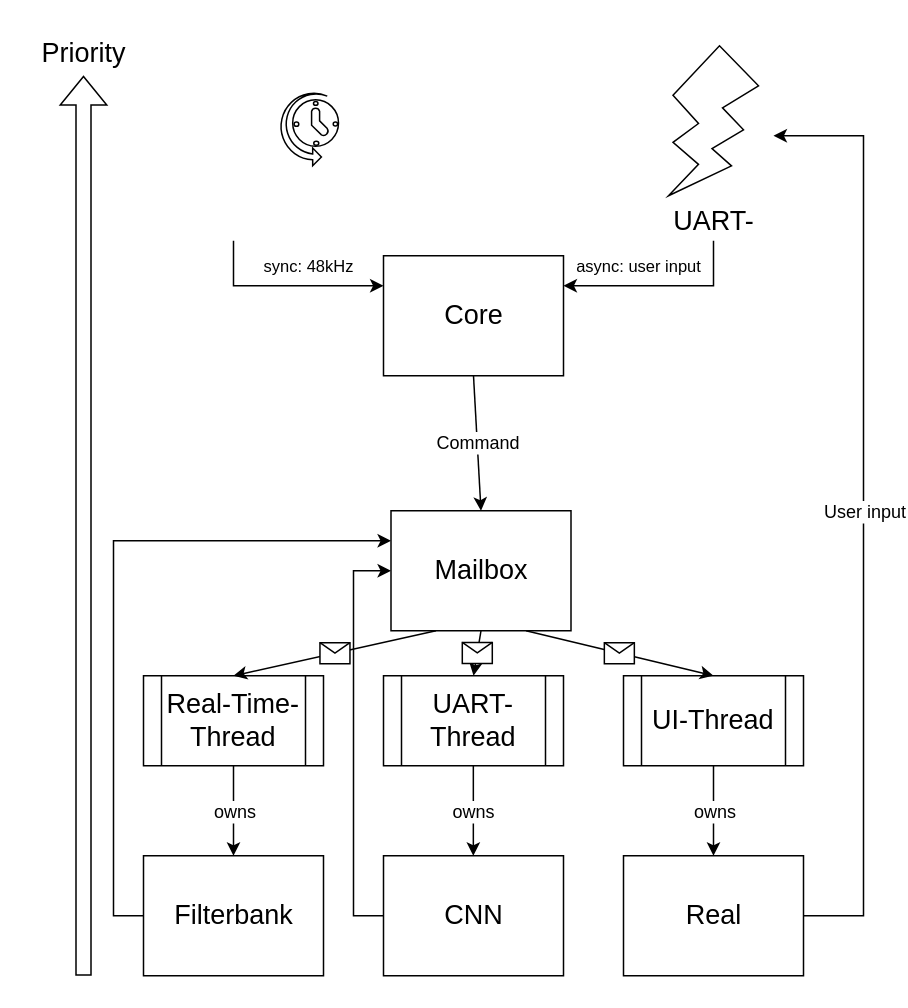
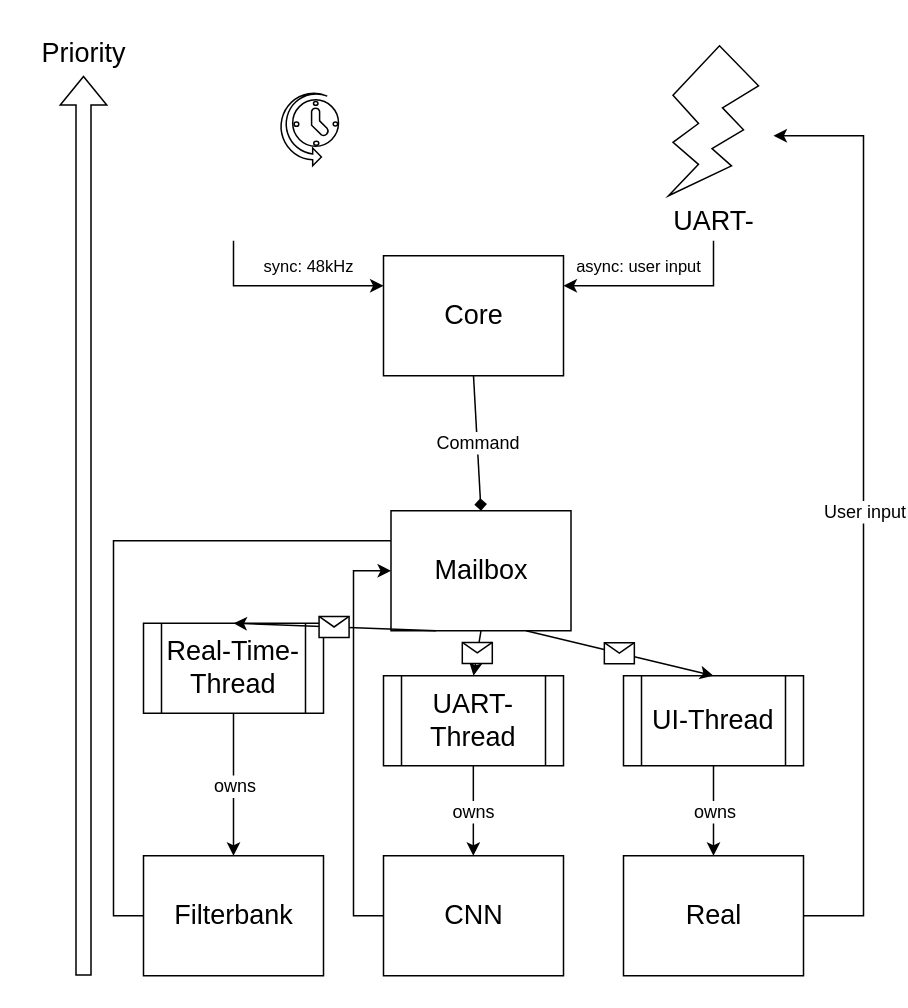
  <mxCell id="0" />
  <mxCell id="1" parent="0" />
  <mxCell id="2" value="&lt;font style=&quot;font-size: 18px&quot;&gt;Core&lt;/font&gt;" style="html=1;" vertex="1" parent="1"><mxGeometry x="255" y="170" width="120" height="80" as="geometry" /></mxCell>
  <mxCell id="3" value="&lt;font style=&quot;font-size: 18px&quot;&gt;Real&lt;/font&gt;" style="html=1;" vertex="1" parent="1"><mxGeometry x="415" y="570" width="120" height="80" as="geometry" /></mxCell>
  <mxCell id="4" value="&lt;font style=&quot;font-size: 18px&quot;&gt;Mailbox&lt;/font&gt;" style="html=1;" vertex="1" parent="1"><mxGeometry x="260" y="340" width="120" height="80" as="geometry" /></mxCell>
  <mxCell id="5" style="edgeStyle=orthogonalEdgeStyle;rounded=0;orthogonalLoop=1;jettySize=auto;html=1;exitX=0;exitY=0.5;exitDx=0;exitDy=0;entryX=0;entryY=0.5;entryDx=0;entryDy=0;fontSize=12;fontColor=none;" edge="1" parent="1" source="6" target="4"><mxGeometry relative="1" as="geometry" /></mxCell>
  <mxCell id="6" value="&lt;font style=&quot;font-size: 18px&quot;&gt;CNN&lt;/font&gt;" style="html=1;" vertex="1" parent="1"><mxGeometry x="255" y="570" width="120" height="80" as="geometry" /></mxCell>
- <mxCell id="7" value="Real-Time-Thread" style="shape=process;whiteSpace=wrap;html=1;backgroundOutline=1;fontSize=18;" vertex="1" parent="1"><mxGeometry x="95" y="450" width="120" height="60" as="geometry" /></mxCell>
+ <mxCell id="7" value="Real-Time-Thread" style="shape=process;whiteSpace=wrap;html=1;backgroundOutline=1;fontSize=18;" vertex="1" parent="1"><mxGeometry x="95" y="415" width="120" height="60" as="geometry" /></mxCell>
  <mxCell id="8" value="UART-Thread" style="shape=process;whiteSpace=wrap;html=1;backgroundOutline=1;fontSize=18;" vertex="1" parent="1"><mxGeometry x="255" y="450" width="120" height="60" as="geometry" /></mxCell>
  <mxCell id="9" value="UI-Thread" style="shape=process;whiteSpace=wrap;html=1;backgroundOutline=1;fontSize=18;" vertex="1" parent="1"><mxGeometry x="415" y="450" width="120" height="60" as="geometry" /></mxCell>
  <mxCell id="10" value="UART-" style="verticalLabelPosition=bottom;verticalAlign=top;html=1;shape=mxgraph.basic.flash;fontSize=18;" vertex="1" parent="1"><mxGeometry x="445" y="30" width="60" height="100" as="geometry" /></mxCell>
  <mxCell id="11" value="" style="endArrow=classic;html=1;rounded=0;fontSize=18;fontColor=none;" edge="1" parent="1"><mxGeometry width="50" height="50" relative="1" as="geometry"><mxPoint x="155" y="160" as="sourcePoint" /><mxPoint x="255" y="190" as="targetPoint" /><Array as="points"><mxPoint x="155" y="190" /></Array></mxGeometry></mxCell>
  <mxCell id="12" value="&lt;font style=&quot;font-size: 11px&quot;&gt;sync: 48kHz&lt;/font&gt;" style="text;html=1;align=center;verticalAlign=middle;resizable=0;points=[];autosize=1;strokeColor=none;fillColor=none;fontSize=18;fontColor=none;" vertex="1" parent="1"><mxGeometry x="165" y="160" width="80" height="30" as="geometry" /></mxCell>
  <mxCell id="13" value="&lt;font style=&quot;font-size: 11px&quot;&gt;async: user input&lt;/font&gt;" style="text;html=1;align=center;verticalAlign=middle;resizable=0;points=[];autosize=1;strokeColor=none;fillColor=none;fontSize=18;fontColor=none;" vertex="1" parent="1"><mxGeometry x="375" y="160" width="100" height="30" as="geometry" /></mxCell>
- <mxCell id="14" style="edgeStyle=orthogonalEdgeStyle;rounded=0;orthogonalLoop=1;jettySize=auto;html=1;exitX=0;exitY=0.5;exitDx=0;exitDy=0;entryX=0;entryY=0.25;entryDx=0;entryDy=0;fontSize=12;fontColor=none;" edge="1" parent="1" source="15" target="4"><mxGeometry relative="1" as="geometry" /></mxCell>
+ <mxCell id="14" style="edgeStyle=orthogonalEdgeStyle;rounded=0;orthogonalLoop=1;jettySize=auto;html=1;exitX=0;exitY=0.5;exitDx=0;exitDy=0;entryX=0;entryY=0.25;entryDx=0;entryDy=0;fontSize=12;fontColor=none;endArrow=none;" edge="1" parent="1" source="15" target="4"><mxGeometry relative="1" as="geometry" /></mxCell>
  <mxCell id="15" value="&lt;font style=&quot;font-size: 18px&quot;&gt;Filterbank&lt;/font&gt;" style="html=1;" vertex="1" parent="1"><mxGeometry x="95" y="570" width="120" height="80" as="geometry" /></mxCell>
  <mxCell id="16" value="" style="endArrow=classic;html=1;rounded=0;fontSize=18;fontColor=none;entryX=1;entryY=0.25;entryDx=0;entryDy=0;" edge="1" parent="1" target="2"><mxGeometry width="50" height="50" relative="1" as="geometry"><mxPoint x="475" y="160" as="sourcePoint" /><mxPoint x="265" y="200" as="targetPoint" /><Array as="points"><mxPoint x="475" y="190" /></Array></mxGeometry></mxCell>
  <mxCell id="17" value="Priority" style="text;html=1;align=center;verticalAlign=middle;resizable=0;points=[];autosize=1;strokeColor=none;fillColor=none;fontSize=18;fontColor=none;" vertex="1" parent="1"><mxGeometry x="20" y="20" width="70" height="30" as="geometry" /></mxCell>
  <mxCell id="18" value="" style="shape=flexArrow;endArrow=classic;html=1;rounded=0;fontSize=18;fontColor=none;" edge="1" parent="1"><mxGeometry width="50" height="50" relative="1" as="geometry"><mxPoint x="55" y="650" as="sourcePoint" /><mxPoint x="55" y="50" as="targetPoint" /></mxGeometry></mxCell>
  <mxCell id="19" value="" style="endArrow=classic;html=1;rounded=0;fontSize=18;fontColor=none;entryX=0.5;entryY=0;entryDx=0;entryDy=0;exitX=0.75;exitY=1;exitDx=0;exitDy=0;" edge="1" parent="1" source="4" target="9"><mxGeometry relative="1" as="geometry"><mxPoint x="375" y="369.5" as="sourcePoint" /><mxPoint x="505" y="370" as="targetPoint" /></mxGeometry></mxCell>
  <mxCell id="20" value="" style="shape=message;html=1;outlineConnect=0;fontSize=18;fontColor=none;" vertex="1" parent="19"><mxGeometry width="20" height="14" relative="1" as="geometry"><mxPoint x="-10" y="-7" as="offset" /></mxGeometry></mxCell>
  <mxCell id="21" value="" style="endArrow=classic;html=1;rounded=0;fontSize=18;fontColor=none;entryX=0.5;entryY=0;entryDx=0;entryDy=0;exitX=0.5;exitY=1;exitDx=0;exitDy=0;" edge="1" parent="1" source="4" target="8"><mxGeometry relative="1" as="geometry"><mxPoint x="385" y="379.5" as="sourcePoint" /><mxPoint x="485" y="460" as="targetPoint" /></mxGeometry></mxCell>
  <mxCell id="22" value="" style="shape=message;html=1;outlineConnect=0;fontSize=18;fontColor=none;" vertex="1" parent="21"><mxGeometry width="20" height="14" relative="1" as="geometry"><mxPoint x="-10" y="-7" as="offset" /></mxGeometry></mxCell>
  <mxCell id="23" value="" style="endArrow=classic;html=1;rounded=0;fontSize=18;fontColor=none;entryX=0.5;entryY=0;entryDx=0;entryDy=0;exitX=0.25;exitY=1;exitDx=0;exitDy=0;" edge="1" parent="1" source="4" target="7"><mxGeometry relative="1" as="geometry"><mxPoint x="385" y="379.5" as="sourcePoint" /><mxPoint x="485" y="460" as="targetPoint" /></mxGeometry></mxCell>
  <mxCell id="24" value="" style="shape=message;html=1;outlineConnect=0;fontSize=18;fontColor=none;" vertex="1" parent="23"><mxGeometry width="20" height="14" relative="1" as="geometry"><mxPoint x="-10" y="-7" as="offset" /></mxGeometry></mxCell>
- <mxCell id="25" value="" style="endArrow=classic;html=1;rounded=0;fontSize=12;fontColor=none;exitX=0.5;exitY=1;exitDx=0;exitDy=0;entryX=0.5;entryY=0;entryDx=0;entryDy=0;" edge="1" parent="1" source="2" target="4"><mxGeometry relative="1" as="geometry"><mxPoint x="305" y="400" as="sourcePoint" /><mxPoint x="405" y="400" as="targetPoint" /></mxGeometry></mxCell>
+ <mxCell id="25" value="" style="endArrow=diamond;html=1;rounded=0;fontSize=12;fontColor=none;exitX=0.5;exitY=1;exitDx=0;exitDy=0;entryX=0.5;entryY=0;entryDx=0;entryDy=0;" edge="1" parent="1" source="2" target="4"><mxGeometry relative="1" as="geometry"><mxPoint x="305" y="400" as="sourcePoint" /><mxPoint x="405" y="400" as="targetPoint" /></mxGeometry></mxCell>
  <mxCell id="26" value="Command" style="edgeLabel;resizable=0;html=1;align=center;verticalAlign=middle;fontSize=12;fontColor=none;" connectable="0" vertex="1" parent="25"><mxGeometry relative="1" as="geometry" /></mxCell>
  <mxCell id="27" value="" style="endArrow=classic;html=1;rounded=0;fontSize=12;fontColor=none;exitX=1;exitY=0.5;exitDx=0;exitDy=0;" edge="1" parent="1" source="3"><mxGeometry relative="1" as="geometry"><mxPoint x="365" y="360" as="sourcePoint" /><mxPoint x="515" y="90" as="targetPoint" /><Array as="points"><mxPoint x="575" y="610" /><mxPoint x="575" y="90" /></Array></mxGeometry></mxCell>
  <mxCell id="28" value="User input" style="edgeLabel;resizable=0;html=1;align=center;verticalAlign=middle;fontSize=12;fontColor=none;" connectable="0" vertex="1" parent="27"><mxGeometry relative="1" as="geometry" /></mxCell>
  <mxCell id="29" value="" style="endArrow=classic;html=1;rounded=0;fontSize=12;fontColor=none;exitX=0.5;exitY=1;exitDx=0;exitDy=0;entryX=0.5;entryY=0;entryDx=0;entryDy=0;" edge="1" parent="1" source="7" target="15"><mxGeometry relative="1" as="geometry"><mxPoint x="315" y="460" as="sourcePoint" /><mxPoint x="415" y="460" as="targetPoint" /></mxGeometry></mxCell>
  <mxCell id="30" value="owns" style="edgeLabel;resizable=0;html=1;align=center;verticalAlign=middle;fontSize=12;fontColor=none;" connectable="0" vertex="1" parent="29"><mxGeometry relative="1" as="geometry" /></mxCell>
  <mxCell id="31" value="" style="endArrow=classic;html=1;rounded=0;fontSize=12;fontColor=none;exitX=0.5;exitY=1;exitDx=0;exitDy=0;entryX=0.5;entryY=0;entryDx=0;entryDy=0;" edge="1" parent="1"><mxGeometry relative="1" as="geometry"><mxPoint x="314.89" y="510" as="sourcePoint" /><mxPoint x="314.89" y="570" as="targetPoint" /></mxGeometry></mxCell>
  <mxCell id="32" value="owns" style="edgeLabel;resizable=0;html=1;align=center;verticalAlign=middle;fontSize=12;fontColor=none;" connectable="0" vertex="1" parent="31"><mxGeometry relative="1" as="geometry" /></mxCell>
  <mxCell id="33" value="" style="endArrow=classic;html=1;rounded=0;fontSize=12;fontColor=none;exitX=0.5;exitY=1;exitDx=0;exitDy=0;entryX=0.5;entryY=0;entryDx=0;entryDy=0;" edge="1" parent="1"><mxGeometry relative="1" as="geometry"><mxPoint x="475" y="510" as="sourcePoint" /><mxPoint x="475" y="570" as="targetPoint" /></mxGeometry></mxCell>
  <mxCell id="34" value="owns" style="edgeLabel;resizable=0;html=1;align=center;verticalAlign=middle;fontSize=12;fontColor=none;" connectable="0" vertex="1" parent="33"><mxGeometry relative="1" as="geometry" /></mxCell>
  <mxCell id="35" value="" style="verticalLabelPosition=bottom;html=1;verticalAlign=top;align=center;shape=mxgraph.azure.scheduler;pointerEvents=1;fontSize=12;gradientColor=#ffffff;strokeWidth=1;perimeterSpacing=0;" vertex="1" parent="1"><mxGeometry x="185" y="60" width="40" height="50" as="geometry" /></mxCell>
